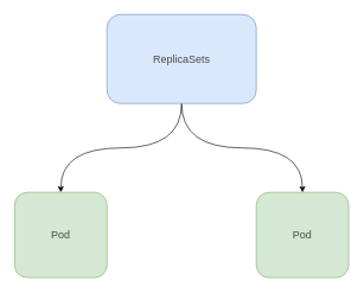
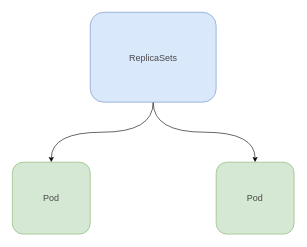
  <mxCell id="0" />
  <mxCell id="1" parent="0" />
  <mxCell id="2" style="edgeStyle=orthogonalEdgeStyle;rounded=0;orthogonalLoop=1;jettySize=auto;html=1;exitX=0.5;exitY=1;exitDx=0;exitDy=0;fontSize=15;curved=1;" edge="1" parent="1" source="4" target="5"><mxGeometry relative="1" as="geometry" /></mxCell>
  <mxCell id="3" style="edgeStyle=orthogonalEdgeStyle;rounded=0;orthogonalLoop=1;jettySize=auto;html=1;exitX=0.5;exitY=1;exitDx=0;exitDy=0;fontSize=15;curved=1;" edge="1" parent="1" source="4" target="6"><mxGeometry relative="1" as="geometry" /></mxCell>
- <mxCell id="4" value="&lt;span data-copy-origin=&quot;https://shimo.im&quot; data-docs-delta=&quot;[[20,&amp;quot;ReplicaSets&amp;quot;]]&quot; style=&quot;font-size: 15px;&quot;&gt;&lt;p style=&quot;line-height: 100%; margin-bottom: 0pt; margin-top: 0pt; font-size: 15px; color: rgb(73, 73, 73);&quot; class=&quot;ql-direction-ltr&quot;&gt;&lt;span class=&quot;ql-author-18520334&quot; style=&quot;font-size: 15px;&quot;&gt;ReplicaSets&lt;/span&gt;&lt;/p&gt;&lt;/span&gt;" style="rounded=1;whiteSpace=wrap;html=1;fontSize=15;fillColor=#dae8fc;strokeColor=#6c8ebf;" vertex="1" parent="1"><mxGeometry x="150" y="20" width="210" height="125" as="geometry" /></mxCell>
+ <mxCell id="4" value="&lt;span data-copy-origin=&quot;https://shimo.im&quot; data-docs-delta=&quot;[[20,&amp;quot;ReplicaSets&amp;quot;]]&quot; style=&quot;font-size: 15px;&quot;&gt;&lt;p style=&quot;line-height: 100%; margin-bottom: 0pt; margin-top: 0pt; font-size: 15px; color: rgb(73, 73, 73);&quot; class=&quot;ql-direction-ltr&quot;&gt;&lt;span class=&quot;ql-author-18520334&quot; style=&quot;font-size: 15px;&quot;&gt;ReplicaSets&lt;/span&gt;&lt;/p&gt;&lt;/span&gt;" style="rounded=1;whiteSpace=wrap;html=1;fontSize=15;fillColor=#dae8fc;strokeColor=#6c8ebf;" vertex="1" parent="1"><mxGeometry x="150" y="20" width="210" height="150" as="geometry" /></mxCell>
  <mxCell id="5" value="&lt;span data-copy-origin=&quot;https://shimo.im&quot; data-docs-delta=&quot;[[20,&amp;quot;ReplicaSets&amp;quot;]]&quot; style=&quot;font-size: 15px;&quot;&gt;&lt;p style=&quot;line-height: 100%; margin-bottom: 0pt; margin-top: 0pt; font-size: 15px; color: rgb(73, 73, 73);&quot; class=&quot;ql-direction-ltr&quot;&gt;&lt;span class=&quot;ql-author-18520334&quot; style=&quot;font-size: 15px;&quot;&gt;Pod&lt;/span&gt;&lt;/p&gt;&lt;/span&gt;" style="rounded=1;whiteSpace=wrap;html=1;fontSize=15;fillColor=#d5e8d4;strokeColor=#82b366;" vertex="1" parent="1"><mxGeometry x="20" y="270" width="130" height="120" as="geometry" /></mxCell>
  <mxCell id="6" value="&lt;span data-copy-origin=&quot;https://shimo.im&quot; data-docs-delta=&quot;[[20,&amp;quot;ReplicaSets&amp;quot;]]&quot; style=&quot;font-size: 15px;&quot;&gt;&lt;p style=&quot;line-height: 100%; margin-bottom: 0pt; margin-top: 0pt; font-size: 15px; color: rgb(73, 73, 73);&quot; class=&quot;ql-direction-ltr&quot;&gt;&lt;span class=&quot;ql-author-18520334&quot; style=&quot;font-size: 15px;&quot;&gt;Pod&lt;/span&gt;&lt;/p&gt;&lt;/span&gt;" style="rounded=1;whiteSpace=wrap;html=1;fontSize=15;fillColor=#d5e8d4;strokeColor=#82b366;" vertex="1" parent="1"><mxGeometry x="360" y="270" width="130" height="120" as="geometry" /></mxCell>
